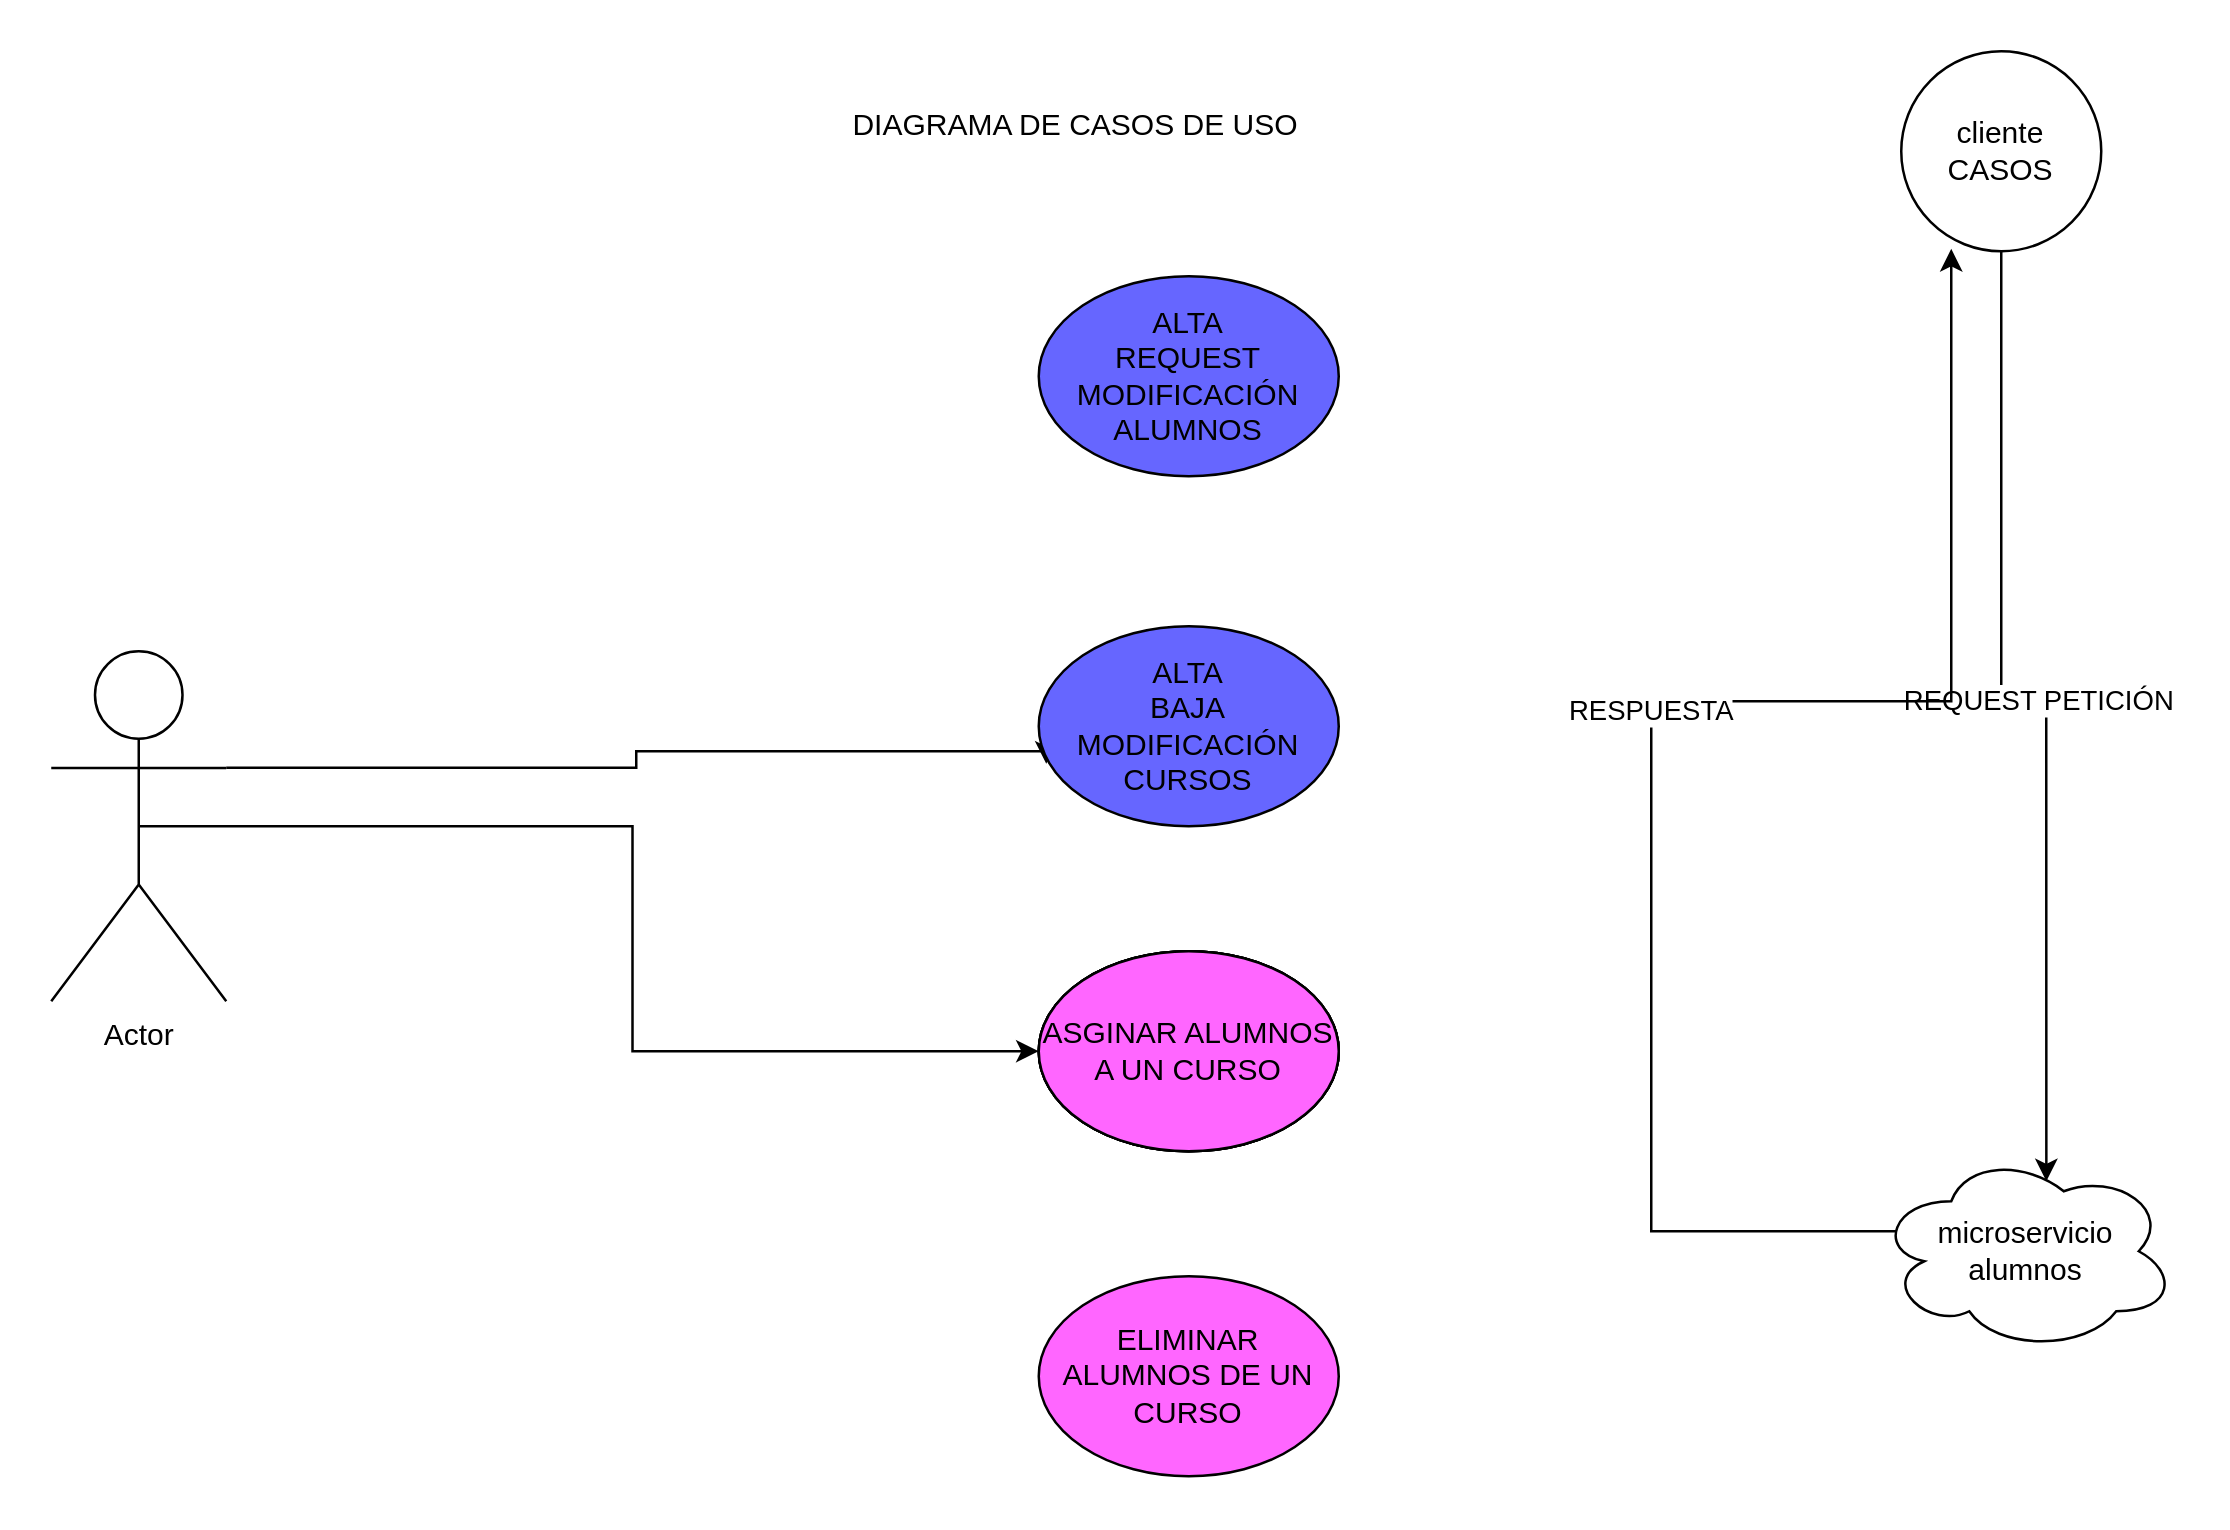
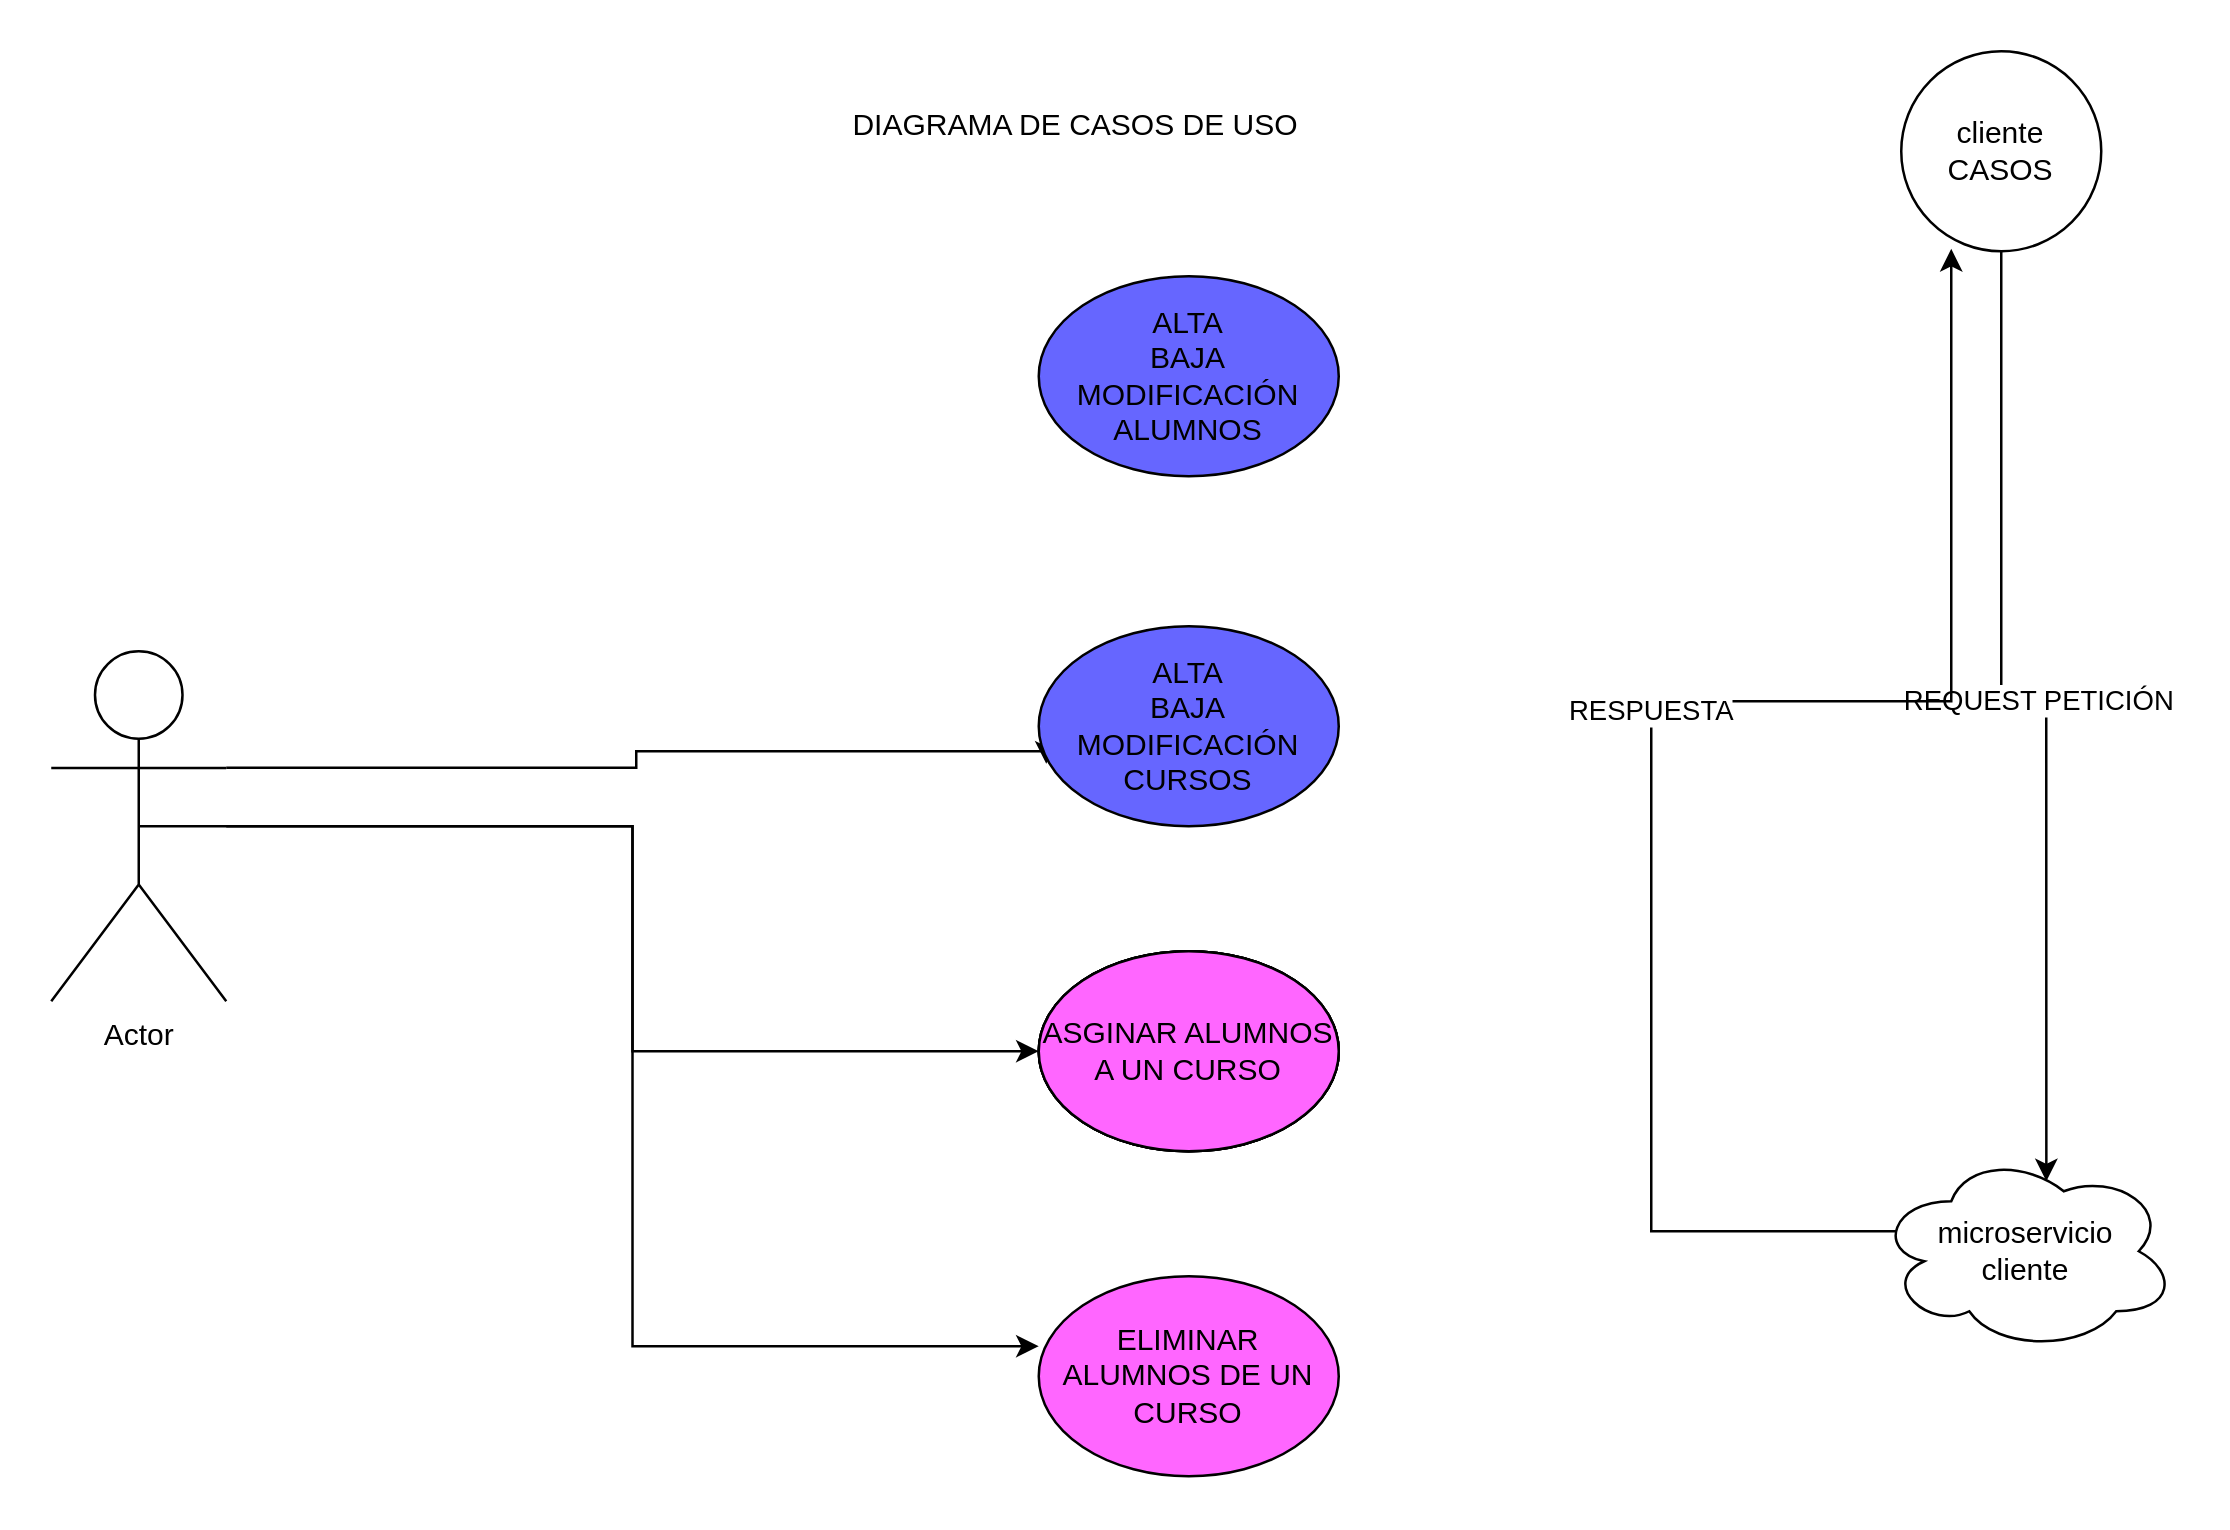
  <mxCell id="0" />
  <mxCell id="1" parent="0" />
  <mxCell id="2" value="DIAGRAMA DE CASOS DE USO" style="text;html=1;strokeColor=none;fillColor=none;align=center;verticalAlign=middle;whiteSpace=wrap;rounded=0;" parent="1" vertex="1"><mxGeometry x="290" y="40" width="280" height="20" as="geometry" /></mxCell>
  <mxCell id="3" style="edgeStyle=orthogonalEdgeStyle;rounded=0;orthogonalLoop=1;jettySize=auto;html=1;exitX=1;exitY=0.333;exitDx=0;exitDy=0;exitPerimeter=0;entryX=0.025;entryY=0.688;entryDx=0;entryDy=0;entryPerimeter=0;" parent="1" source="6" edge="1"><mxGeometry relative="1" as="geometry"><mxPoint x="418" y="305.04" as="targetPoint" /><Array as="points"><mxPoint x="254" y="307" /><mxPoint x="254" y="300" /><mxPoint x="418" y="300" /></Array></mxGeometry></mxCell>
  <mxCell id="4" style="edgeStyle=orthogonalEdgeStyle;rounded=0;orthogonalLoop=1;jettySize=auto;html=1;exitX=0.5;exitY=0.5;exitDx=0;exitDy=0;exitPerimeter=0;entryX=0;entryY=0.5;entryDx=0;entryDy=0;" parent="1" source="6" target="7" edge="1"><mxGeometry relative="1" as="geometry" /></mxCell>
+ <mxCell id="5" style="edgeStyle=orthogonalEdgeStyle;rounded=0;orthogonalLoop=1;jettySize=auto;html=1;entryX=0;entryY=0.35;entryDx=0;entryDy=0;entryPerimeter=0;" parent="1" source="6" target="8" edge="1"><mxGeometry relative="1" as="geometry" /></mxCell>
  <mxCell id="6" value="Actor" style="shape=umlActor;verticalLabelPosition=bottom;verticalAlign=top;html=1;outlineConnect=0;" parent="1" vertex="1"><mxGeometry x="20" y="260" width="70" height="140" as="geometry" /></mxCell>
  <mxCell id="7" value="ASGINAR ALUMNOS A UN CURSO" style="ellipse;whiteSpace=wrap;html=1;fillColor=#6666FF;" parent="1" vertex="1"><mxGeometry x="415" y="380" width="120" height="80" as="geometry" /></mxCell>
  <mxCell id="8" value="ELIMINAR ALUMNOS DE UN CURSO" style="ellipse;whiteSpace=wrap;html=1;fillColor=#FF66FF;" parent="1" vertex="1"><mxGeometry x="415" y="510" width="120" height="80" as="geometry" /></mxCell>
  <mxCell id="9" value="REQUEST PETICIÓN&lt;br&gt;" style="edgeStyle=orthogonalEdgeStyle;rounded=0;orthogonalLoop=1;jettySize=auto;html=1;entryX=0.567;entryY=0.15;entryDx=0;entryDy=0;entryPerimeter=0;" parent="1" source="10" target="12" edge="1"><mxGeometry relative="1" as="geometry" /></mxCell>
  <mxCell id="10" value="cliente&lt;br&gt;CASOS" style="ellipse;whiteSpace=wrap;html=1;aspect=fixed;" parent="1" vertex="1"><mxGeometry x="760" y="20" width="80" height="80" as="geometry" /></mxCell>
  <mxCell id="11" value="RESPUESTA" style="edgeStyle=orthogonalEdgeStyle;rounded=0;orthogonalLoop=1;jettySize=auto;html=1;exitX=0.07;exitY=0.4;exitDx=0;exitDy=0;exitPerimeter=0;entryX=0.25;entryY=0.988;entryDx=0;entryDy=0;entryPerimeter=0;" parent="1" source="12" target="10" edge="1"><mxGeometry relative="1" as="geometry"><Array as="points"><mxPoint x="660" y="492" /><mxPoint x="660" y="280" /><mxPoint x="780" y="280" /></Array></mxGeometry></mxCell>
- <mxCell id="12" value="microservicio&lt;br&gt;alumnos" style="ellipse;shape=cloud;whiteSpace=wrap;html=1;" parent="1" vertex="1"><mxGeometry x="750" y="460" width="120" height="80" as="geometry" /></mxCell>
+ <mxCell id="12" value="microservicio&lt;br&gt;cliente" style="ellipse;shape=cloud;whiteSpace=wrap;html=1;" parent="1" vertex="1"><mxGeometry x="750" y="460" width="120" height="80" as="geometry" /></mxCell>
  <mxCell id="13" value="ASGINAR ALUMNOS A UN CURSO" style="ellipse;whiteSpace=wrap;html=1;fillColor=none;" parent="1" vertex="1"><mxGeometry x="415" y="380" width="120" height="80" as="geometry" /></mxCell>
- <mxCell id="14" value="ALTA&lt;br&gt;REQUEST&lt;br&gt;MODIFICACIÓN&lt;br&gt;ALUMNOS" style="ellipse;whiteSpace=wrap;html=1;fillColor=#6666FF;" parent="1" vertex="1"><mxGeometry x="415" y="110" width="120" height="80" as="geometry" /></mxCell>
+ <mxCell id="14" value="ALTA&lt;br&gt;BAJA&lt;br&gt;MODIFICACIÓN&lt;br&gt;ALUMNOS" style="ellipse;whiteSpace=wrap;html=1;fillColor=#6666FF;" parent="1" vertex="1"><mxGeometry x="415" y="110" width="120" height="80" as="geometry" /></mxCell>
  <mxCell id="15" value="ALTA&lt;br&gt;BAJA&lt;br&gt;MODIFICACIÓN&lt;br&gt;CURSOS" style="ellipse;whiteSpace=wrap;html=1;fillColor=#6666FF;" parent="1" vertex="1"><mxGeometry x="415" y="250" width="120" height="80" as="geometry" /></mxCell>
  <mxCell id="16" value="ASGINAR ALUMNOS A UN CURSO" style="ellipse;whiteSpace=wrap;html=1;fillColor=none;" parent="1" vertex="1"><mxGeometry x="415" y="380" width="120" height="80" as="geometry" /></mxCell>
  <mxCell id="17" value="ASGINAR ALUMNOS A UN CURSO" style="ellipse;whiteSpace=wrap;html=1;fillColor=#FF66FF;" parent="1" vertex="1"><mxGeometry x="415" y="380" width="120" height="80" as="geometry" /></mxCell>
